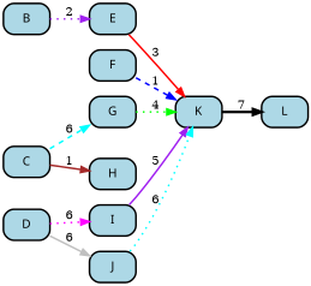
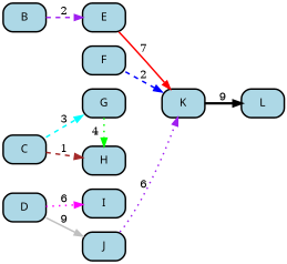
  digraph {
    rankdir=LR
    splines=true
    node [fillcolor=lightblue fontname="IosevkaTermSlab Nerd Font" penwidth=2 shape=rect style="rounded,filled"]
    edge [color=purple penwidth=2.0]
    B
    C
    D
    E
    F
    G
    H
    I
    J
    K
    L
    subgraph sub_1 {
      rank=same
      B
      C
      D
    }
    subgraph sub_2 {
      rank=same
      E
      F
      G
      H
      I
      J
    }
-   B -> E [label=2 style=dotted]
-   C -> G [color=cyan label=6 style=dashed]
-   C -> H [color=brown label=1]
+   B -> E [label=2 style=dashed]
+   C -> G [color=cyan label=3 style=dashed]
+   C -> H [color=brown label=1 style=dashed]
    D -> I [color=magenta label=6 style=dotted]
-   D -> J [color=gray label=6]
-   E -> K [color=red label=3]
-   F -> K [color=blue label=1 style=dashed]
-   G -> K [color=green label=4 style=dotted]
-   I -> K [label=5]
-   J -> K [color=cyan label=6 style=dotted]
-   K -> L [color=black label=7 penwidth=3.0]
+   D -> J [color=gray label=9]
+   E -> K [color=red label=7]
+   F -> K [color=blue label=2 style=dashed]
+   G -> H [color=green label=4 style=dotted]
+   J -> K [label=6 style=dotted]
+   K -> L [color=black label=9 penwidth=3.0]
  }
